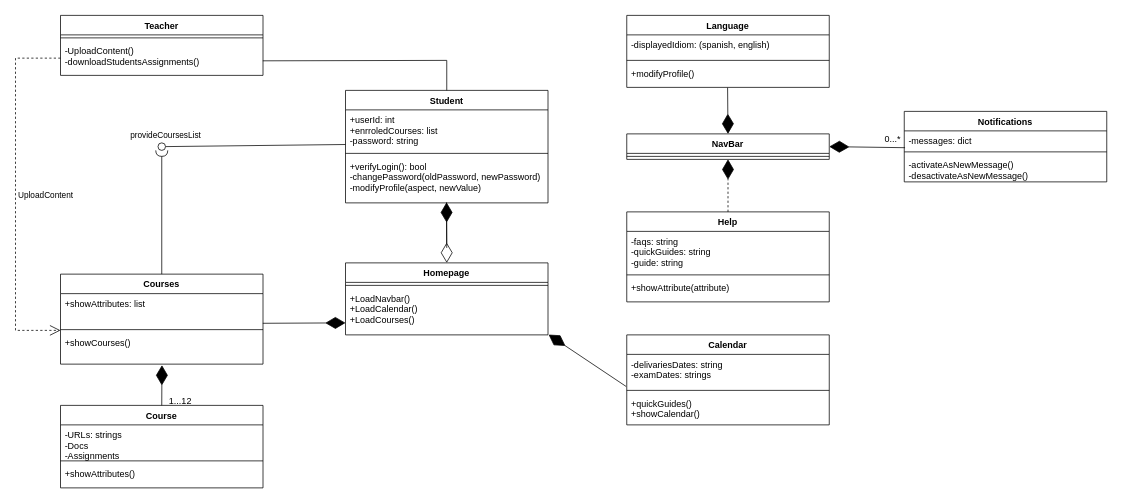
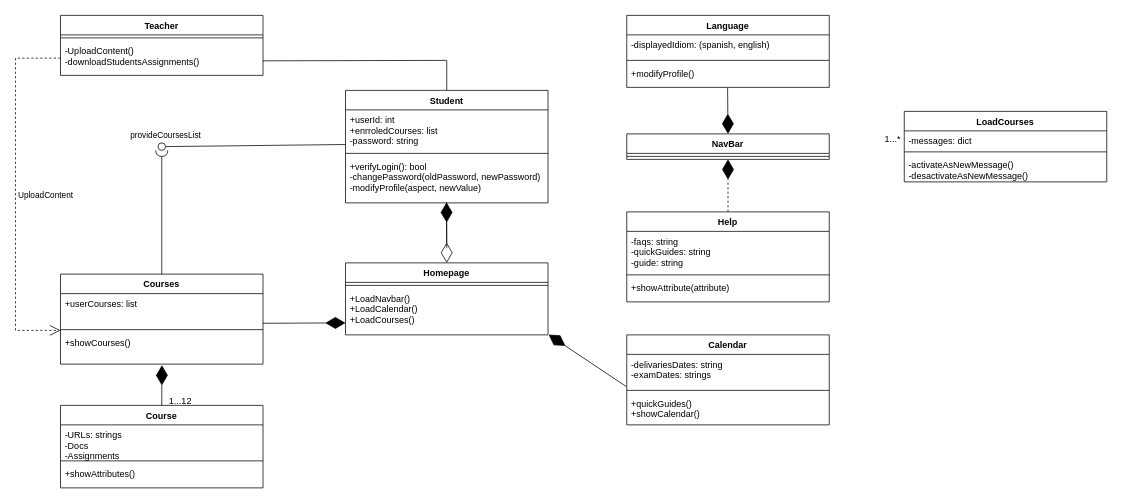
  <mxCell id="0" />
  <mxCell id="1" parent="0" />
  <mxCell id="2" value="Student" style="swimlane;fontStyle=1;align=center;verticalAlign=top;childLayout=stackLayout;horizontal=1;startSize=26;horizontalStack=0;resizeParent=1;resizeParentMax=0;resizeLast=0;collapsible=1;marginBottom=0;" vertex="1" parent="1"><mxGeometry x="460" y="120" width="270" height="150" as="geometry" /></mxCell>
  <mxCell id="3" value="+userId: int&#10;+enrroledCourses: list&#10;-password: string" style="text;strokeColor=none;fillColor=none;align=left;verticalAlign=top;spacingLeft=4;spacingRight=4;overflow=hidden;rotatable=0;points=[[0,0.5],[1,0.5]];portConstraint=eastwest;" vertex="1" parent="2"><mxGeometry y="26" width="270" height="54" as="geometry" /></mxCell>
  <mxCell id="4" value="" style="line;strokeWidth=1;fillColor=none;align=left;verticalAlign=middle;spacingTop=-1;spacingLeft=3;spacingRight=3;rotatable=0;labelPosition=right;points=[];portConstraint=eastwest;strokeColor=inherit;" vertex="1" parent="2"><mxGeometry y="80" width="270" height="8" as="geometry" /></mxCell>
  <mxCell id="5" value="+verifyLogin(): bool&#10;-changePassword(oldPassword, newPassword)&#10;-modifyProfile(aspect, newValue)" style="text;strokeColor=none;fillColor=none;align=left;verticalAlign=top;spacingLeft=4;spacingRight=4;overflow=hidden;rotatable=0;points=[[0,0.5],[1,0.5]];portConstraint=eastwest;" vertex="1" parent="2"><mxGeometry y="88" width="270" height="62" as="geometry" /></mxCell>
  <mxCell id="6" value="Homepage" style="swimlane;fontStyle=1;align=center;verticalAlign=top;childLayout=stackLayout;horizontal=1;startSize=26;horizontalStack=0;resizeParent=1;resizeParentMax=0;resizeLast=0;collapsible=1;marginBottom=0;" vertex="1" parent="1"><mxGeometry x="460" y="350" width="270" height="96" as="geometry" /></mxCell>
  <mxCell id="7" value="" style="line;strokeWidth=1;fillColor=none;align=left;verticalAlign=middle;spacingTop=-1;spacingLeft=3;spacingRight=3;rotatable=0;labelPosition=right;points=[];portConstraint=eastwest;strokeColor=inherit;" vertex="1" parent="6"><mxGeometry y="26" width="270" height="8" as="geometry" /></mxCell>
  <mxCell id="8" value="+LoadNavbar()&#10;+LoadCalendar()&#10;+LoadCourses()" style="text;strokeColor=none;fillColor=none;align=left;verticalAlign=top;spacingLeft=4;spacingRight=4;overflow=hidden;rotatable=0;points=[[0,0.5],[1,0.5]];portConstraint=eastwest;" vertex="1" parent="6"><mxGeometry y="34" width="270" height="62" as="geometry" /></mxCell>
  <mxCell id="9" value="" style="endArrow=diamondThin;endFill=0;endSize=24;html=1;rounded=0;entryX=0.5;entryY=0;entryDx=0;entryDy=0;exitX=0.499;exitY=0.987;exitDx=0;exitDy=0;exitPerimeter=0;" edge="1" parent="1" source="5" target="6"><mxGeometry width="160" relative="1" as="geometry"><mxPoint x="610" y="480" as="sourcePoint" /><mxPoint x="770" y="480" as="targetPoint" /></mxGeometry></mxCell>
  <mxCell id="10" value="NavBar" style="swimlane;fontStyle=1;align=center;verticalAlign=top;childLayout=stackLayout;horizontal=1;startSize=26;horizontalStack=0;resizeParent=1;resizeParentMax=0;resizeLast=0;collapsible=1;marginBottom=0;" vertex="1" parent="1"><mxGeometry x="835" y="178" width="270" height="34" as="geometry" /></mxCell>
  <mxCell id="11" value="" style="line;strokeWidth=1;fillColor=none;align=left;verticalAlign=middle;spacingTop=-1;spacingLeft=3;spacingRight=3;rotatable=0;labelPosition=right;points=[];portConstraint=eastwest;strokeColor=inherit;" vertex="1" parent="10"><mxGeometry y="26" width="270" height="8" as="geometry" /></mxCell>
  <mxCell id="12" value="Help" style="swimlane;fontStyle=1;align=center;verticalAlign=top;childLayout=stackLayout;horizontal=1;startSize=26;horizontalStack=0;resizeParent=1;resizeParentMax=0;resizeLast=0;collapsible=1;marginBottom=0;" vertex="1" parent="1"><mxGeometry x="835" y="282" width="270" height="120" as="geometry" /></mxCell>
  <mxCell id="13" value="-faqs: string&#10;-quickGuides: string&#10;-guide: string" style="text;strokeColor=none;fillColor=none;align=left;verticalAlign=top;spacingLeft=4;spacingRight=4;overflow=hidden;rotatable=0;points=[[0,0.5],[1,0.5]];portConstraint=eastwest;" vertex="1" parent="12"><mxGeometry y="26" width="270" height="54" as="geometry" /></mxCell>
  <mxCell id="14" value="" style="line;strokeWidth=1;fillColor=none;align=left;verticalAlign=middle;spacingTop=-1;spacingLeft=3;spacingRight=3;rotatable=0;labelPosition=right;points=[];portConstraint=eastwest;strokeColor=inherit;" vertex="1" parent="12"><mxGeometry y="80" width="270" height="8" as="geometry" /></mxCell>
  <mxCell id="15" value="+showAttribute(attribute)" style="text;strokeColor=none;fillColor=none;align=left;verticalAlign=top;spacingLeft=4;spacingRight=4;overflow=hidden;rotatable=0;points=[[0,0.5],[1,0.5]];portConstraint=eastwest;" vertex="1" parent="12"><mxGeometry y="88" width="270" height="32" as="geometry" /></mxCell>
  <mxCell id="16" value="" style="endArrow=diamondThin;endFill=1;endSize=24;html=1;rounded=0;entryX=0.5;entryY=1;entryDx=0;entryDy=0;dashed=1;" edge="1" parent="1" source="12" target="10"><mxGeometry width="160" relative="1" as="geometry"><mxPoint x="935" y="232" as="sourcePoint" /><mxPoint x="1095" y="232" as="targetPoint" /></mxGeometry></mxCell>
  <mxCell id="17" value="Language" style="swimlane;fontStyle=1;align=center;verticalAlign=top;childLayout=stackLayout;horizontal=1;startSize=26;horizontalStack=0;resizeParent=1;resizeParentMax=0;resizeLast=0;collapsible=1;marginBottom=0;" vertex="1" parent="1"><mxGeometry x="835" y="20" width="270" height="96" as="geometry" /></mxCell>
  <mxCell id="18" value="-displayedIdiom: (spanish, english)" style="text;strokeColor=none;fillColor=none;align=left;verticalAlign=top;spacingLeft=4;spacingRight=4;overflow=hidden;rotatable=0;points=[[0,0.5],[1,0.5]];portConstraint=eastwest;" vertex="1" parent="17"><mxGeometry y="26" width="270" height="30" as="geometry" /></mxCell>
  <mxCell id="19" value="" style="line;strokeWidth=1;fillColor=none;align=left;verticalAlign=middle;spacingTop=-1;spacingLeft=3;spacingRight=3;rotatable=0;labelPosition=right;points=[];portConstraint=eastwest;strokeColor=inherit;" vertex="1" parent="17"><mxGeometry y="56" width="270" height="8" as="geometry" /></mxCell>
  <mxCell id="20" value="+modifyProfile()" style="text;strokeColor=none;fillColor=none;align=left;verticalAlign=top;spacingLeft=4;spacingRight=4;overflow=hidden;rotatable=0;points=[[0,0.5],[1,0.5]];portConstraint=eastwest;" vertex="1" parent="17"><mxGeometry y="64" width="270" height="32" as="geometry" /></mxCell>
  <mxCell id="21" value="" style="endArrow=diamondThin;endFill=1;endSize=24;html=1;rounded=0;entryX=0.5;entryY=0;entryDx=0;entryDy=0;exitX=0.498;exitY=1.013;exitDx=0;exitDy=0;exitPerimeter=0;" edge="1" parent="1" source="20" target="10"><mxGeometry width="160" relative="1" as="geometry"><mxPoint x="970" y="110" as="sourcePoint" /><mxPoint x="1195" y="178" as="targetPoint" /></mxGeometry></mxCell>
- <mxCell id="22" value="Notifications" style="swimlane;fontStyle=1;align=center;verticalAlign=top;childLayout=stackLayout;horizontal=1;startSize=26;horizontalStack=0;resizeParent=1;resizeParentMax=0;resizeLast=0;collapsible=1;marginBottom=0;" vertex="1" parent="1"><mxGeometry x="1205" y="148" width="270" height="94" as="geometry" /></mxCell>
+ <mxCell id="22" value="LoadCourses" style="swimlane;fontStyle=1;align=center;verticalAlign=top;childLayout=stackLayout;horizontal=1;startSize=26;horizontalStack=0;resizeParent=1;resizeParentMax=0;resizeLast=0;collapsible=1;marginBottom=0;" vertex="1" parent="1"><mxGeometry x="1205" y="148" width="270" height="94" as="geometry" /></mxCell>
  <mxCell id="23" value="-messages: dict" style="text;strokeColor=none;fillColor=none;align=left;verticalAlign=top;spacingLeft=4;spacingRight=4;overflow=hidden;rotatable=0;points=[[0,0.5],[1,0.5]];portConstraint=eastwest;" vertex="1" parent="22"><mxGeometry y="26" width="270" height="24" as="geometry" /></mxCell>
  <mxCell id="24" value="" style="line;strokeWidth=1;fillColor=none;align=left;verticalAlign=middle;spacingTop=-1;spacingLeft=3;spacingRight=3;rotatable=0;labelPosition=right;points=[];portConstraint=eastwest;strokeColor=inherit;" vertex="1" parent="22"><mxGeometry y="50" width="270" height="8" as="geometry" /></mxCell>
  <mxCell id="25" value="-activateAsNewMessage()&#10;-desactivateAsNewMessage()" style="text;strokeColor=none;fillColor=none;align=left;verticalAlign=top;spacingLeft=4;spacingRight=4;overflow=hidden;rotatable=0;points=[[0,0.5],[1,0.5]];portConstraint=eastwest;" vertex="1" parent="22"><mxGeometry y="58" width="270" height="36" as="geometry" /></mxCell>
- <mxCell id="26" value="" style="endArrow=diamondThin;endFill=1;endSize=24;html=1;rounded=0;entryX=1;entryY=0.5;entryDx=0;entryDy=0;exitX=0.004;exitY=0.934;exitDx=0;exitDy=0;exitPerimeter=0;" edge="1" parent="1" source="23" target="10"><mxGeometry width="160" relative="1" as="geometry"><mxPoint x="1185" y="260" as="sourcePoint" /><mxPoint x="980" y="222" as="targetPoint" /></mxGeometry></mxCell>
  <mxCell id="27" value="Calendar" style="swimlane;fontStyle=1;align=center;verticalAlign=top;childLayout=stackLayout;horizontal=1;startSize=26;horizontalStack=0;resizeParent=1;resizeParentMax=0;resizeLast=0;collapsible=1;marginBottom=0;" vertex="1" parent="1"><mxGeometry x="835" y="446" width="270" height="120" as="geometry" /></mxCell>
  <mxCell id="28" value="-delivariesDates: string&#10;-examDates: strings" style="text;strokeColor=none;fillColor=none;align=left;verticalAlign=top;spacingLeft=4;spacingRight=4;overflow=hidden;rotatable=0;points=[[0,0.5],[1,0.5]];portConstraint=eastwest;" vertex="1" parent="27"><mxGeometry y="26" width="270" height="44" as="geometry" /></mxCell>
  <mxCell id="29" value="" style="line;strokeWidth=1;fillColor=none;align=left;verticalAlign=middle;spacingTop=-1;spacingLeft=3;spacingRight=3;rotatable=0;labelPosition=right;points=[];portConstraint=eastwest;strokeColor=inherit;" vertex="1" parent="27"><mxGeometry y="70" width="270" height="8" as="geometry" /></mxCell>
  <mxCell id="30" value="+quickGuides()&#10;+showCalendar()" style="text;strokeColor=none;fillColor=none;align=left;verticalAlign=top;spacingLeft=4;spacingRight=4;overflow=hidden;rotatable=0;points=[[0,0.5],[1,0.5]];portConstraint=eastwest;" vertex="1" parent="27"><mxGeometry y="78" width="270" height="42" as="geometry" /></mxCell>
  <mxCell id="31" value="" style="endArrow=diamondThin;endFill=1;endSize=24;html=1;rounded=0;exitX=-0.003;exitY=0.973;exitDx=0;exitDy=0;entryX=1.003;entryY=0.995;entryDx=0;entryDy=0;exitPerimeter=0;entryPerimeter=0;" edge="1" parent="1" source="28" target="8"><mxGeometry width="160" relative="1" as="geometry"><mxPoint x="845" y="205" as="sourcePoint" /><mxPoint x="740" y="360" as="targetPoint" /></mxGeometry></mxCell>
  <mxCell id="32" value="" style="endArrow=diamondThin;endFill=1;endSize=24;html=1;rounded=0;entryX=0.499;entryY=0.989;entryDx=0;entryDy=0;entryPerimeter=0;" edge="1" parent="1" target="5"><mxGeometry width="160" relative="1" as="geometry"><mxPoint x="595" y="330" as="sourcePoint" /><mxPoint x="600" y="270" as="targetPoint" /></mxGeometry></mxCell>
  <mxCell id="33" value="Courses" style="swimlane;fontStyle=1;align=center;verticalAlign=top;childLayout=stackLayout;horizontal=1;startSize=26;horizontalStack=0;resizeParent=1;resizeParentMax=0;resizeLast=0;collapsible=1;marginBottom=0;" vertex="1" parent="1"><mxGeometry x="80" y="365" width="270" height="120" as="geometry" /></mxCell>
- <mxCell id="34" value="+showAttributes: list" style="text;strokeColor=none;fillColor=none;align=left;verticalAlign=top;spacingLeft=4;spacingRight=4;overflow=hidden;rotatable=0;points=[[0,0.5],[1,0.5]];portConstraint=eastwest;" vertex="1" parent="33"><mxGeometry y="26" width="270" height="44" as="geometry" /></mxCell>
+ <mxCell id="34" value="+userCourses: list" style="text;strokeColor=none;fillColor=none;align=left;verticalAlign=top;spacingLeft=4;spacingRight=4;overflow=hidden;rotatable=0;points=[[0,0.5],[1,0.5]];portConstraint=eastwest;" vertex="1" parent="33"><mxGeometry y="26" width="270" height="44" as="geometry" /></mxCell>
  <mxCell id="35" value="" style="line;strokeWidth=1;fillColor=none;align=left;verticalAlign=middle;spacingTop=-1;spacingLeft=3;spacingRight=3;rotatable=0;labelPosition=right;points=[];portConstraint=eastwest;strokeColor=inherit;" vertex="1" parent="33"><mxGeometry y="70" width="270" height="8" as="geometry" /></mxCell>
  <mxCell id="36" value="+showCourses()" style="text;strokeColor=none;fillColor=none;align=left;verticalAlign=top;spacingLeft=4;spacingRight=4;overflow=hidden;rotatable=0;points=[[0,0.5],[1,0.5]];portConstraint=eastwest;" vertex="1" parent="33"><mxGeometry y="78" width="270" height="42" as="geometry" /></mxCell>
  <mxCell id="37" value="provideCoursesList" style="rounded=0;orthogonalLoop=1;jettySize=auto;html=1;endArrow=none;endFill=0;sketch=0;sourcePerimeterSpacing=0;targetPerimeterSpacing=0;entryX=0;entryY=0.855;entryDx=0;entryDy=0;entryPerimeter=0;" edge="1" target="3" parent="1" source="39"><mxGeometry x="-0.999" y="15" relative="1" as="geometry"><mxPoint x="240" y="210" as="sourcePoint" /><mxPoint x="340" y="300" as="targetPoint" /><mxPoint as="offset" /></mxGeometry></mxCell>
  <mxCell id="38" value="" style="rounded=0;orthogonalLoop=1;jettySize=auto;html=1;endArrow=halfCircle;endFill=0;endSize=6;strokeWidth=1;sketch=0;exitX=0.5;exitY=0;exitDx=0;exitDy=0;" edge="1" target="39" parent="1" source="33"><mxGeometry relative="1" as="geometry"><mxPoint x="380" y="280" as="sourcePoint" /><mxPoint x="215" y="220" as="targetPoint" /></mxGeometry></mxCell>
  <mxCell id="39" value="" style="ellipse;whiteSpace=wrap;html=1;align=center;aspect=fixed;resizable=0;points=[];outlineConnect=0;sketch=0;" vertex="1" parent="1"><mxGeometry x="210" y="190" width="10" height="10" as="geometry" /></mxCell>
  <mxCell id="40" value="Teacher" style="swimlane;fontStyle=1;align=center;verticalAlign=top;childLayout=stackLayout;horizontal=1;startSize=26;horizontalStack=0;resizeParent=1;resizeParentMax=0;resizeLast=0;collapsible=1;marginBottom=0;" vertex="1" parent="1"><mxGeometry x="80" y="20" width="270" height="80" as="geometry" /></mxCell>
  <mxCell id="41" value="" style="line;strokeWidth=1;fillColor=none;align=left;verticalAlign=middle;spacingTop=-1;spacingLeft=3;spacingRight=3;rotatable=0;labelPosition=right;points=[];portConstraint=eastwest;strokeColor=inherit;" vertex="1" parent="40"><mxGeometry y="26" width="270" height="8" as="geometry" /></mxCell>
  <mxCell id="42" value="-UploadContent()&#10;-downloadStudentsAssignments()" style="text;strokeColor=none;fillColor=none;align=left;verticalAlign=top;spacingLeft=4;spacingRight=4;overflow=hidden;rotatable=0;points=[[0,0.5],[1,0.5]];portConstraint=eastwest;" vertex="1" parent="40"><mxGeometry y="34" width="270" height="46" as="geometry" /></mxCell>
  <mxCell id="43" value="" style="endArrow=none;endSize=16;endFill=0;html=1;rounded=0;entryX=0.5;entryY=0;entryDx=0;entryDy=0;exitX=0.999;exitY=0.578;exitDx=0;exitDy=0;exitPerimeter=0;" edge="1" parent="1" source="42" target="2"><mxGeometry width="160" relative="1" as="geometry"><mxPoint x="440" y="290" as="sourcePoint" /><mxPoint x="600" y="290" as="targetPoint" /><Array as="points"><mxPoint x="595" y="80" /></Array></mxGeometry></mxCell>
  <mxCell id="44" value="UploadContent" style="endArrow=open;endSize=12;dashed=1;html=1;rounded=0;exitX=0;exitY=0.5;exitDx=0;exitDy=0;" edge="1" parent="1" source="42"><mxGeometry x="0.006" y="40" width="160" relative="1" as="geometry"><mxPoint x="50" y="60" as="sourcePoint" /><mxPoint x="80" y="440" as="targetPoint" /><Array as="points"><mxPoint x="20" y="77" /><mxPoint x="20" y="440" /></Array><mxPoint as="offset" /></mxGeometry></mxCell>
  <mxCell id="45" value="" style="endArrow=diamondThin;endFill=1;endSize=24;html=1;rounded=0;entryX=0;entryY=1;entryDx=0;entryDy=0;entryPerimeter=0;exitX=0.999;exitY=0.899;exitDx=0;exitDy=0;exitPerimeter=0;" edge="1" parent="1" source="34"><mxGeometry width="160" relative="1" as="geometry"><mxPoint x="320" y="370" as="sourcePoint" /><mxPoint x="460" y="430" as="targetPoint" /></mxGeometry></mxCell>
  <mxCell id="46" value="Course" style="swimlane;fontStyle=1;align=center;verticalAlign=top;childLayout=stackLayout;horizontal=1;startSize=26;horizontalStack=0;resizeParent=1;resizeParentMax=0;resizeLast=0;collapsible=1;marginBottom=0;" vertex="1" parent="1"><mxGeometry x="80" y="540" width="270" height="110" as="geometry" /></mxCell>
  <mxCell id="47" value="-URLs: strings&#10;-Docs&#10;-Assignments" style="text;strokeColor=none;fillColor=none;align=left;verticalAlign=top;spacingLeft=4;spacingRight=4;overflow=hidden;rotatable=0;points=[[0,0.5],[1,0.5]];portConstraint=eastwest;" vertex="1" parent="46"><mxGeometry y="26" width="270" height="44" as="geometry" /></mxCell>
  <mxCell id="48" value="" style="line;strokeWidth=1;fillColor=none;align=left;verticalAlign=middle;spacingTop=-1;spacingLeft=3;spacingRight=3;rotatable=0;labelPosition=right;points=[];portConstraint=eastwest;strokeColor=inherit;" vertex="1" parent="46"><mxGeometry y="70" width="270" height="8" as="geometry" /></mxCell>
  <mxCell id="49" value="+showAttributes()" style="text;strokeColor=none;fillColor=none;align=left;verticalAlign=top;spacingLeft=4;spacingRight=4;overflow=hidden;rotatable=0;points=[[0,0.5],[1,0.5]];portConstraint=eastwest;" vertex="1" parent="46"><mxGeometry y="78" width="270" height="32" as="geometry" /></mxCell>
  <mxCell id="50" value="" style="endArrow=diamondThin;endFill=1;endSize=24;html=1;rounded=0;entryX=0.501;entryY=1.034;entryDx=0;entryDy=0;entryPerimeter=0;exitX=0.5;exitY=0;exitDx=0;exitDy=0;" edge="1" parent="1" source="46" target="36"><mxGeometry width="160" relative="1" as="geometry"><mxPoint x="330" y="520" as="sourcePoint" /><mxPoint x="490" y="520" as="targetPoint" /></mxGeometry></mxCell>
  <mxCell id="51" value="1...12" style="text;html=1;strokeColor=none;fillColor=none;align=center;verticalAlign=middle;whiteSpace=wrap;rounded=0;" vertex="1" parent="1"><mxGeometry x="210" y="520" width="60" height="30" as="geometry" /></mxCell>
- <mxCell id="52" value="0...*" style="text;html=1;strokeColor=none;fillColor=none;align=center;verticalAlign=middle;whiteSpace=wrap;rounded=0;" vertex="1" parent="1"><mxGeometry x="1160" y="170" width="60" height="30" as="geometry" /></mxCell>
+ <mxCell id="52" value="1...*" style="text;html=1;strokeColor=none;fillColor=none;align=center;verticalAlign=middle;whiteSpace=wrap;rounded=0;" vertex="1" parent="1"><mxGeometry x="1160" y="170" width="60" height="30" as="geometry" /></mxCell>
